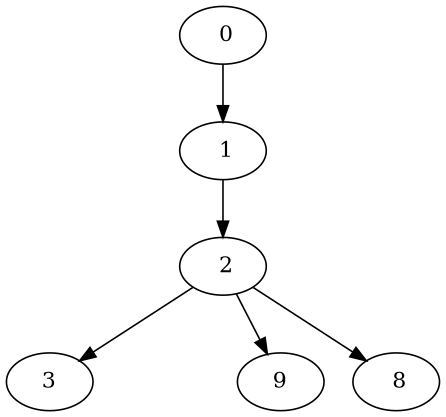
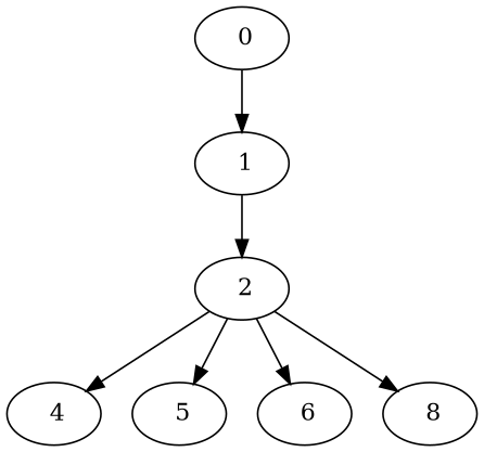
  digraph {
    " 0"
    " 1"
    " 2"
-   " 4" [label=3]
-   " 6" [label=9]
+   " 4"
+   " 5"
+   " 6"
    " 8"
    " 0" -> " 1"
    " 1" -> " 2"
    " 2" -> " 4"
+   " 2" -> " 5"
    " 2" -> " 6"
    " 2" -> " 8"
  }
